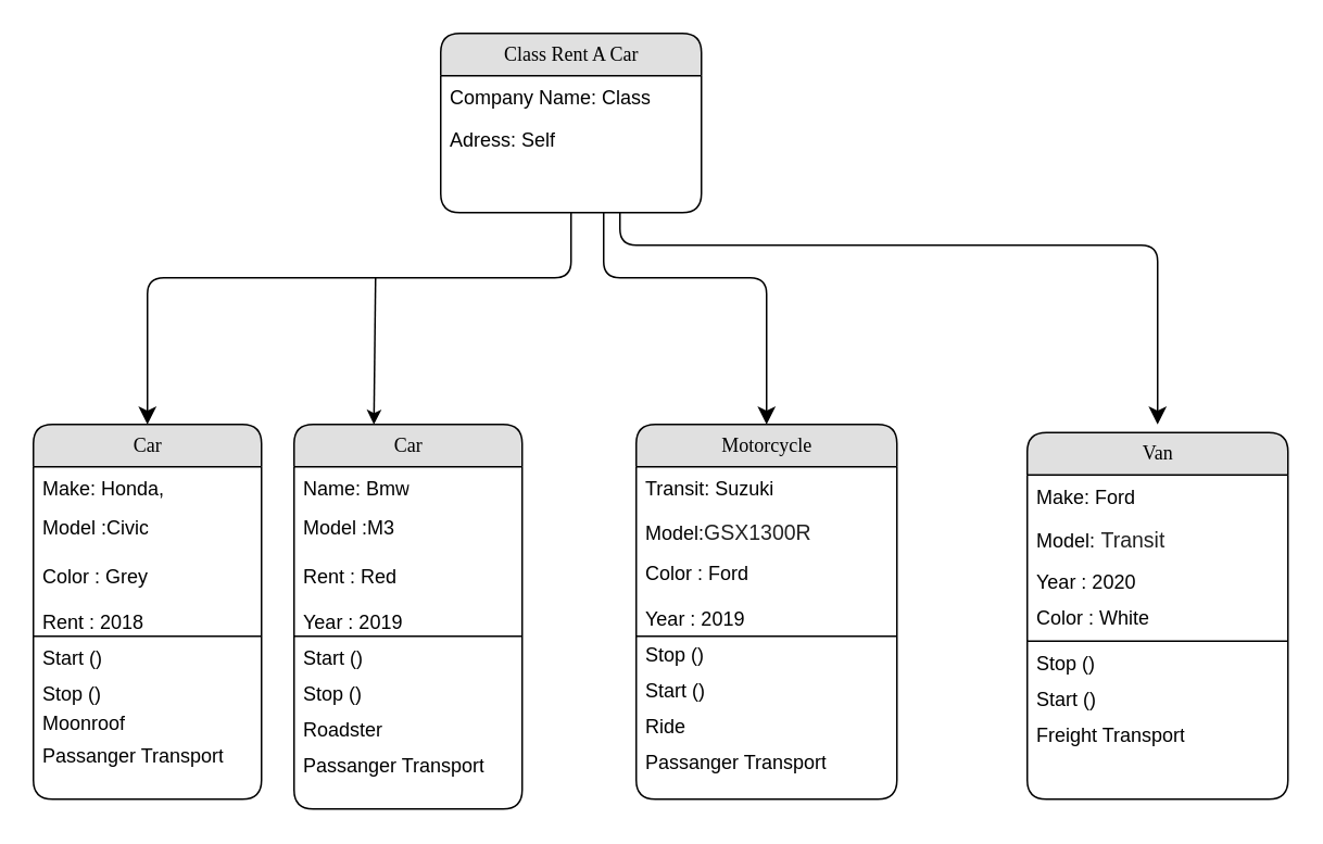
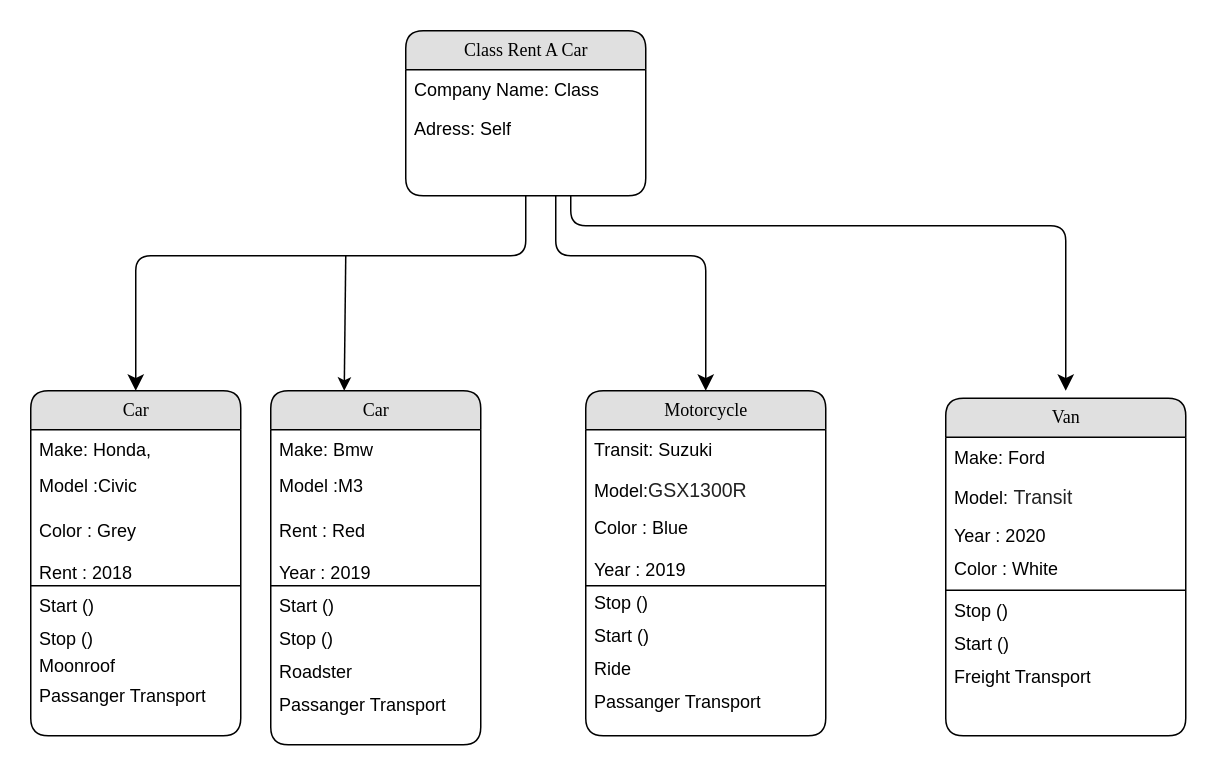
  <mxCell id="0" />
  <mxCell id="1" parent="0" />
  <mxCell id="2" value="Class Rent A Car" style="swimlane;html=1;fontStyle=0;childLayout=stackLayout;horizontal=1;startSize=26;fillColor=#e0e0e0;horizontalStack=0;resizeParent=1;resizeLast=0;collapsible=1;marginBottom=0;swimlaneFillColor=#ffffff;align=center;rounded=1;shadow=0;comic=0;labelBackgroundColor=none;strokeWidth=1;fontFamily=Verdana;fontSize=12" parent="1" vertex="1"><mxGeometry x="270" y="20" width="160" height="110" as="geometry" /></mxCell>
  <mxCell id="3" value="Company Name: Class" style="text;html=1;strokeColor=none;fillColor=none;spacingLeft=4;spacingRight=4;whiteSpace=wrap;overflow=hidden;rotatable=0;points=[[0,0.5],[1,0.5]];portConstraint=eastwest;" parent="2" vertex="1"><mxGeometry y="26" width="160" height="26" as="geometry" /></mxCell>
  <mxCell id="4" value="Adress: Self" style="text;html=1;strokeColor=none;fillColor=none;spacingLeft=4;spacingRight=4;whiteSpace=wrap;overflow=hidden;rotatable=0;points=[[0,0.5],[1,0.5]];portConstraint=eastwest;" parent="2" vertex="1"><mxGeometry y="52" width="160" height="26" as="geometry" /></mxCell>
  <mxCell id="5" style="edgeStyle=orthogonalEdgeStyle;html=1;labelBackgroundColor=none;startFill=0;startSize=8;endFill=1;endSize=8;fontFamily=Verdana;fontSize=12;" parent="1" source="2" target="7" edge="1"><mxGeometry relative="1" as="geometry"><Array as="points"><mxPoint x="350" y="170" /><mxPoint x="90" y="170" /></Array></mxGeometry></mxCell>
  <mxCell id="6" style="edgeStyle=orthogonalEdgeStyle;html=1;labelBackgroundColor=none;startFill=0;startSize=8;endFill=1;endSize=8;fontFamily=Verdana;fontSize=12;" parent="1" target="28" edge="1"><mxGeometry relative="1" as="geometry"><mxPoint x="370" y="130" as="sourcePoint" /><Array as="points"><mxPoint x="370" y="170" /><mxPoint x="470" y="170" /></Array></mxGeometry></mxCell>
  <mxCell id="7" value="Car" style="swimlane;html=1;fontStyle=0;childLayout=stackLayout;horizontal=1;startSize=26;fillColor=#e0e0e0;horizontalStack=0;resizeParent=1;resizeLast=0;collapsible=1;marginBottom=0;swimlaneFillColor=#ffffff;align=center;rounded=1;shadow=0;comic=0;labelBackgroundColor=none;strokeWidth=1;fontFamily=Verdana;fontSize=12" parent="1" vertex="1"><mxGeometry x="20" y="260" width="140" height="230" as="geometry" /></mxCell>
  <mxCell id="8" value="Make: Honda,&amp;nbsp;" style="text;html=1;strokeColor=none;fillColor=none;spacingLeft=4;spacingRight=4;whiteSpace=wrap;overflow=hidden;rotatable=0;points=[[0,0.5],[1,0.5]];portConstraint=eastwest;" parent="7" vertex="1"><mxGeometry y="26" width="140" height="24" as="geometry" /></mxCell>
  <mxCell id="9" value="Model :Civic" style="text;html=1;strokeColor=none;fillColor=none;spacingLeft=4;spacingRight=4;whiteSpace=wrap;overflow=hidden;rotatable=0;points=[[0,0.5],[1,0.5]];portConstraint=eastwest;" parent="7" vertex="1"><mxGeometry y="50" width="140" height="30" as="geometry" /></mxCell>
  <mxCell id="10" value="Color : Grey" style="text;html=1;strokeColor=none;fillColor=none;spacingLeft=4;spacingRight=4;whiteSpace=wrap;overflow=hidden;rotatable=0;points=[[0,0.5],[1,0.5]];portConstraint=eastwest;" parent="7" vertex="1"><mxGeometry y="80" width="140" height="28" as="geometry" /></mxCell>
  <mxCell id="11" value="Rent : 2018" style="text;html=1;strokeColor=none;fillColor=none;spacingLeft=4;spacingRight=4;whiteSpace=wrap;overflow=hidden;rotatable=0;points=[[0,0.5],[1,0.5]];portConstraint=eastwest;" vertex="1" parent="7"><mxGeometry y="108" width="140" height="22" as="geometry" /></mxCell>
  <mxCell id="12" value="" style="endArrow=none;html=1;" edge="1" parent="7"><mxGeometry width="50" height="50" relative="1" as="geometry"><mxPoint y="130" as="sourcePoint" /><mxPoint x="140" y="130" as="targetPoint" /><Array as="points"><mxPoint x="30" y="130" /></Array></mxGeometry></mxCell>
  <mxCell id="13" value="Start ()" style="text;html=1;strokeColor=none;fillColor=none;spacingLeft=4;spacingRight=4;whiteSpace=wrap;overflow=hidden;rotatable=0;points=[[0,0.5],[1,0.5]];portConstraint=eastwest;" vertex="1" parent="7"><mxGeometry y="130" width="140" height="22" as="geometry" /></mxCell>
  <mxCell id="14" value="Stop ()" style="text;html=1;strokeColor=none;fillColor=none;spacingLeft=4;spacingRight=4;whiteSpace=wrap;overflow=hidden;rotatable=0;points=[[0,0.5],[1,0.5]];portConstraint=eastwest;" vertex="1" parent="7"><mxGeometry y="152" width="140" height="18" as="geometry" /></mxCell>
  <mxCell id="15" value="Moonroof" style="text;html=1;strokeColor=none;fillColor=none;spacingLeft=4;spacingRight=4;whiteSpace=wrap;overflow=hidden;rotatable=0;points=[[0,0.5],[1,0.5]];portConstraint=eastwest;" vertex="1" parent="7"><mxGeometry y="170" width="140" height="20" as="geometry" /></mxCell>
  <mxCell id="16" value="Passanger Transport" style="text;html=1;strokeColor=none;fillColor=none;spacingLeft=4;spacingRight=4;whiteSpace=wrap;overflow=hidden;rotatable=0;points=[[0,0.5],[1,0.5]];portConstraint=eastwest;" vertex="1" parent="7"><mxGeometry y="190" width="140" height="20" as="geometry" /></mxCell>
  <mxCell id="17" value="Car" style="swimlane;html=1;fontStyle=0;childLayout=stackLayout;horizontal=1;startSize=26;fillColor=#e0e0e0;horizontalStack=0;resizeParent=1;resizeLast=0;collapsible=1;marginBottom=0;swimlaneFillColor=#ffffff;align=center;rounded=1;shadow=0;comic=0;labelBackgroundColor=none;strokeWidth=1;fontFamily=Verdana;fontSize=12" vertex="1" parent="1"><mxGeometry x="180" y="260" width="140" height="236" as="geometry" /></mxCell>
- <mxCell id="18" value="Name: Bmw" style="text;html=1;strokeColor=none;fillColor=none;spacingLeft=4;spacingRight=4;whiteSpace=wrap;overflow=hidden;rotatable=0;points=[[0,0.5],[1,0.5]];portConstraint=eastwest;" vertex="1" parent="17"><mxGeometry y="26" width="140" height="24" as="geometry" /></mxCell>
+ <mxCell id="18" value="Make: Bmw" style="text;html=1;strokeColor=none;fillColor=none;spacingLeft=4;spacingRight=4;whiteSpace=wrap;overflow=hidden;rotatable=0;points=[[0,0.5],[1,0.5]];portConstraint=eastwest;" vertex="1" parent="17"><mxGeometry y="26" width="140" height="24" as="geometry" /></mxCell>
  <mxCell id="19" value="Model :M3" style="text;html=1;strokeColor=none;fillColor=none;spacingLeft=4;spacingRight=4;whiteSpace=wrap;overflow=hidden;rotatable=0;points=[[0,0.5],[1,0.5]];portConstraint=eastwest;" vertex="1" parent="17"><mxGeometry y="50" width="140" height="30" as="geometry" /></mxCell>
  <mxCell id="20" value="Rent : Red" style="text;html=1;strokeColor=none;fillColor=none;spacingLeft=4;spacingRight=4;whiteSpace=wrap;overflow=hidden;rotatable=0;points=[[0,0.5],[1,0.5]];portConstraint=eastwest;" vertex="1" parent="17"><mxGeometry y="80" width="140" height="28" as="geometry" /></mxCell>
  <mxCell id="21" value="Year : 2019" style="text;html=1;strokeColor=none;fillColor=none;spacingLeft=4;spacingRight=4;whiteSpace=wrap;overflow=hidden;rotatable=0;points=[[0,0.5],[1,0.5]];portConstraint=eastwest;" vertex="1" parent="17"><mxGeometry y="108" width="140" height="22" as="geometry" /></mxCell>
  <mxCell id="22" value="" style="endArrow=none;html=1;" edge="1" parent="17"><mxGeometry width="50" height="50" relative="1" as="geometry"><mxPoint y="130" as="sourcePoint" /><mxPoint x="140" y="130" as="targetPoint" /><Array as="points"><mxPoint x="30" y="130" /></Array></mxGeometry></mxCell>
  <mxCell id="23" value="Start ()" style="text;html=1;strokeColor=none;fillColor=none;spacingLeft=4;spacingRight=4;whiteSpace=wrap;overflow=hidden;rotatable=0;points=[[0,0.5],[1,0.5]];portConstraint=eastwest;" vertex="1" parent="17"><mxGeometry y="130" width="140" height="22" as="geometry" /></mxCell>
  <mxCell id="24" value="Stop ()" style="text;html=1;strokeColor=none;fillColor=none;spacingLeft=4;spacingRight=4;whiteSpace=wrap;overflow=hidden;rotatable=0;points=[[0,0.5],[1,0.5]];portConstraint=eastwest;" vertex="1" parent="17"><mxGeometry y="152" width="140" height="22" as="geometry" /></mxCell>
  <mxCell id="25" value="Roadster" style="text;html=1;strokeColor=none;fillColor=none;spacingLeft=4;spacingRight=4;whiteSpace=wrap;overflow=hidden;rotatable=0;points=[[0,0.5],[1,0.5]];portConstraint=eastwest;" vertex="1" parent="17"><mxGeometry y="174" width="140" height="22" as="geometry" /></mxCell>
  <mxCell id="26" value="Passanger Transport" style="text;html=1;strokeColor=none;fillColor=none;spacingLeft=4;spacingRight=4;whiteSpace=wrap;overflow=hidden;rotatable=0;points=[[0,0.5],[1,0.5]];portConstraint=eastwest;" vertex="1" parent="17"><mxGeometry y="196" width="140" height="20" as="geometry" /></mxCell>
  <mxCell id="27" value="" style="endArrow=classic;html=1;" edge="1" parent="1"><mxGeometry width="50" height="50" relative="1" as="geometry"><mxPoint x="230" y="170" as="sourcePoint" /><mxPoint x="229" y="260" as="targetPoint" /></mxGeometry></mxCell>
  <mxCell id="28" value="Motorcycle" style="swimlane;html=1;fontStyle=0;childLayout=stackLayout;horizontal=1;startSize=26;fillColor=#e0e0e0;horizontalStack=0;resizeParent=1;resizeLast=0;collapsible=1;marginBottom=0;swimlaneFillColor=#ffffff;align=center;rounded=1;shadow=0;comic=0;labelBackgroundColor=none;strokeWidth=1;fontFamily=Verdana;fontSize=12" parent="1" vertex="1"><mxGeometry x="390" y="260" width="160" height="230" as="geometry"><mxRectangle x="440" y="280" width="100" height="26" as="alternateBounds" /></mxGeometry></mxCell>
  <mxCell id="29" value="Transit: Suzuki" style="text;html=1;strokeColor=none;fillColor=none;spacingLeft=4;spacingRight=4;whiteSpace=wrap;overflow=hidden;rotatable=0;points=[[0,0.5],[1,0.5]];portConstraint=eastwest;" parent="28" vertex="1"><mxGeometry y="26" width="160" height="26" as="geometry" /></mxCell>
  <mxCell id="30" value="Model:&lt;span style=&quot;color: rgb(34 , 34 , 34) ; font-family: &amp;#34;arial&amp;#34; , sans-serif ; background-color: rgb(255 , 255 , 255)&quot;&gt;&lt;font style=&quot;font-size: 13px&quot;&gt;GSX1300R&lt;/font&gt;&lt;/span&gt;" style="text;html=1;strokeColor=none;fillColor=none;spacingLeft=4;spacingRight=4;whiteSpace=wrap;overflow=hidden;rotatable=0;points=[[0,0.5],[1,0.5]];portConstraint=eastwest;" parent="28" vertex="1"><mxGeometry y="52" width="160" height="26" as="geometry" /></mxCell>
- <mxCell id="31" value="Color : Ford" style="text;html=1;strokeColor=none;fillColor=none;spacingLeft=4;spacingRight=4;whiteSpace=wrap;overflow=hidden;rotatable=0;points=[[0,0.5],[1,0.5]];portConstraint=eastwest;" vertex="1" parent="28"><mxGeometry y="78" width="160" height="28" as="geometry" /></mxCell>
+ <mxCell id="31" value="Color : Blue" style="text;html=1;strokeColor=none;fillColor=none;spacingLeft=4;spacingRight=4;whiteSpace=wrap;overflow=hidden;rotatable=0;points=[[0,0.5],[1,0.5]];portConstraint=eastwest;" vertex="1" parent="28"><mxGeometry y="78" width="160" height="28" as="geometry" /></mxCell>
  <mxCell id="32" value="Year : 2019" style="text;html=1;strokeColor=none;fillColor=none;spacingLeft=4;spacingRight=4;whiteSpace=wrap;overflow=hidden;rotatable=0;points=[[0,0.5],[1,0.5]];portConstraint=eastwest;" vertex="1" parent="28"><mxGeometry y="106" width="160" height="22" as="geometry" /></mxCell>
  <mxCell id="33" value="Stop ()" style="text;html=1;strokeColor=none;fillColor=none;spacingLeft=4;spacingRight=4;whiteSpace=wrap;overflow=hidden;rotatable=0;points=[[0,0.5],[1,0.5]];portConstraint=eastwest;" vertex="1" parent="28"><mxGeometry y="128" width="160" height="22" as="geometry" /></mxCell>
  <mxCell id="34" value="Start ()" style="text;html=1;strokeColor=none;fillColor=none;spacingLeft=4;spacingRight=4;whiteSpace=wrap;overflow=hidden;rotatable=0;points=[[0,0.5],[1,0.5]];portConstraint=eastwest;" vertex="1" parent="28"><mxGeometry y="150" width="160" height="22" as="geometry" /></mxCell>
  <mxCell id="35" value="Ride" style="text;html=1;strokeColor=none;fillColor=none;spacingLeft=4;spacingRight=4;whiteSpace=wrap;overflow=hidden;rotatable=0;points=[[0,0.5],[1,0.5]];portConstraint=eastwest;" vertex="1" parent="28"><mxGeometry y="172" width="160" height="22" as="geometry" /></mxCell>
  <mxCell id="36" value="Passanger Transport" style="text;html=1;strokeColor=none;fillColor=none;spacingLeft=4;spacingRight=4;whiteSpace=wrap;overflow=hidden;rotatable=0;points=[[0,0.5],[1,0.5]];portConstraint=eastwest;" vertex="1" parent="28"><mxGeometry y="194" width="160" height="20" as="geometry" /></mxCell>
  <mxCell id="37" value="" style="endArrow=none;html=1;" edge="1" parent="1"><mxGeometry width="50" height="50" relative="1" as="geometry"><mxPoint x="390" y="390" as="sourcePoint" /><mxPoint x="550" y="390" as="targetPoint" /><Array as="points"><mxPoint x="490" y="390" /></Array></mxGeometry></mxCell>
  <mxCell id="38" value="Van" style="swimlane;html=1;fontStyle=0;childLayout=stackLayout;horizontal=1;startSize=26;fillColor=#e0e0e0;horizontalStack=0;resizeParent=1;resizeLast=0;collapsible=1;marginBottom=0;swimlaneFillColor=#ffffff;align=center;rounded=1;shadow=0;comic=0;labelBackgroundColor=none;strokeWidth=1;fontFamily=Verdana;fontSize=12" parent="1" vertex="1"><mxGeometry x="630" y="265" width="160" height="225" as="geometry" /></mxCell>
  <mxCell id="39" value="Make: Ford" style="text;html=1;strokeColor=none;fillColor=none;spacingLeft=4;spacingRight=4;whiteSpace=wrap;overflow=hidden;rotatable=0;points=[[0,0.5],[1,0.5]];portConstraint=eastwest;" vertex="1" parent="38"><mxGeometry y="26" width="160" height="26" as="geometry" /></mxCell>
  <mxCell id="40" value="Model:&lt;font color=&quot;#222222&quot; face=&quot;arial, sans-serif&quot;&gt;&lt;span style=&quot;font-size: 13px ; background-color: rgb(255 , 255 , 255)&quot;&gt;&amp;nbsp;Transit&lt;/span&gt;&lt;/font&gt;" style="text;html=1;strokeColor=none;fillColor=none;spacingLeft=4;spacingRight=4;whiteSpace=wrap;overflow=hidden;rotatable=0;points=[[0,0.5],[1,0.5]];portConstraint=eastwest;" vertex="1" parent="38"><mxGeometry y="52" width="160" height="26" as="geometry" /></mxCell>
  <mxCell id="41" value="Year : 2020" style="text;html=1;strokeColor=none;fillColor=none;spacingLeft=4;spacingRight=4;whiteSpace=wrap;overflow=hidden;rotatable=0;points=[[0,0.5],[1,0.5]];portConstraint=eastwest;" vertex="1" parent="38"><mxGeometry y="78" width="160" height="22" as="geometry" /></mxCell>
  <mxCell id="42" value="Color : White" style="text;html=1;strokeColor=none;fillColor=none;spacingLeft=4;spacingRight=4;whiteSpace=wrap;overflow=hidden;rotatable=0;points=[[0,0.5],[1,0.5]];portConstraint=eastwest;" vertex="1" parent="38"><mxGeometry y="100" width="160" height="28" as="geometry" /></mxCell>
  <mxCell id="43" value="" style="endArrow=none;html=1;" edge="1" parent="38"><mxGeometry width="50" height="50" relative="1" as="geometry"><mxPoint y="128" as="sourcePoint" /><mxPoint x="160" y="128" as="targetPoint" /><Array as="points"><mxPoint x="100" y="128" /></Array></mxGeometry></mxCell>
  <mxCell id="44" value="Stop ()" style="text;html=1;strokeColor=none;fillColor=none;spacingLeft=4;spacingRight=4;whiteSpace=wrap;overflow=hidden;rotatable=0;points=[[0,0.5],[1,0.5]];portConstraint=eastwest;" vertex="1" parent="38"><mxGeometry y="128" width="160" height="22" as="geometry" /></mxCell>
  <mxCell id="45" value="Start ()" style="text;html=1;strokeColor=none;fillColor=none;spacingLeft=4;spacingRight=4;whiteSpace=wrap;overflow=hidden;rotatable=0;points=[[0,0.5],[1,0.5]];portConstraint=eastwest;" vertex="1" parent="38"><mxGeometry y="150" width="160" height="22" as="geometry" /></mxCell>
  <mxCell id="46" value="Freight Transport" style="text;html=1;strokeColor=none;fillColor=none;spacingLeft=4;spacingRight=4;whiteSpace=wrap;overflow=hidden;rotatable=0;points=[[0,0.5],[1,0.5]];portConstraint=eastwest;" vertex="1" parent="38"><mxGeometry y="172" width="160" height="22" as="geometry" /></mxCell>
  <mxCell id="47" style="edgeStyle=orthogonalEdgeStyle;html=1;labelBackgroundColor=none;startFill=0;startSize=8;endFill=1;endSize=8;fontFamily=Verdana;fontSize=12;" edge="1" parent="1"><mxGeometry relative="1" as="geometry"><mxPoint x="380" y="130" as="sourcePoint" /><mxPoint x="710" y="260" as="targetPoint" /><Array as="points"><mxPoint x="380" y="150" /><mxPoint x="710" y="150" /></Array></mxGeometry></mxCell>
